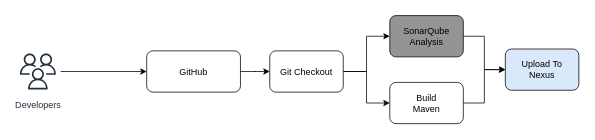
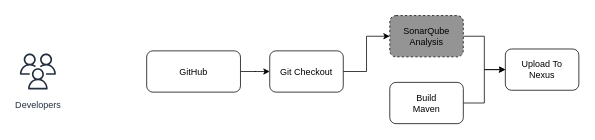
  <mxCell id="0" />
  <mxCell id="1" parent="0" />
  <mxCell id="2" style="edgeStyle=orthogonalEdgeStyle;rounded=0;orthogonalLoop=1;jettySize=auto;html=1;entryX=0;entryY=0.5;entryDx=0;entryDy=0;" edge="1" parent="1" source="3" target="8"><mxGeometry relative="1" as="geometry" /></mxCell>
  <mxCell id="3" value="GitHub" style="rounded=1;whiteSpace=wrap;html=1;" vertex="1" parent="1"><mxGeometry x="195" y="67" width="125" height="55" as="geometry" /></mxCell>
- <mxCell id="4" style="edgeStyle=orthogonalEdgeStyle;rounded=0;orthogonalLoop=1;jettySize=auto;html=1;" edge="1" parent="1" source="5" target="3"><mxGeometry relative="1" as="geometry" /></mxCell>
  <mxCell id="5" value="Developers" style="sketch=0;outlineConnect=0;fontColor=#232F3E;gradientColor=none;strokeColor=#232F3E;fillColor=#ffffff;dashed=0;verticalLabelPosition=bottom;verticalAlign=top;align=center;html=1;fontSize=12;fontStyle=0;aspect=fixed;shape=mxgraph.aws4.resourceIcon;resIcon=mxgraph.aws4.users;" vertex="1" parent="1"><mxGeometry x="20" y="64.5" width="60" height="60" as="geometry" /></mxCell>
- <mxCell id="6" style="edgeStyle=orthogonalEdgeStyle;rounded=0;orthogonalLoop=1;jettySize=auto;html=1;" edge="1" parent="1" source="8" target="10"><mxGeometry relative="1" as="geometry" /></mxCell>
  <mxCell id="7" style="edgeStyle=orthogonalEdgeStyle;rounded=0;orthogonalLoop=1;jettySize=auto;html=1;" edge="1" parent="1" source="8" target="12"><mxGeometry relative="1" as="geometry" /></mxCell>
  <mxCell id="8" value="Git Checkout" style="rounded=1;whiteSpace=wrap;html=1;" vertex="1" parent="1"><mxGeometry x="359" y="67" width="98" height="55" as="geometry" /></mxCell>
  <mxCell id="9" style="edgeStyle=orthogonalEdgeStyle;rounded=0;orthogonalLoop=1;jettySize=auto;html=1;entryX=0;entryY=0.5;entryDx=0;entryDy=0;" edge="1" parent="1" source="10" target="13"><mxGeometry relative="1" as="geometry" /></mxCell>
  <mxCell id="10" value="Build&lt;br&gt;Maven" style="rounded=1;whiteSpace=wrap;html=1;" vertex="1" parent="1"><mxGeometry x="519" y="109" width="98" height="55" as="geometry" /></mxCell>
  <mxCell id="11" style="edgeStyle=orthogonalEdgeStyle;rounded=0;orthogonalLoop=1;jettySize=auto;html=1;entryX=0;entryY=0.5;entryDx=0;entryDy=0;" edge="1" parent="1" source="12" target="13"><mxGeometry relative="1" as="geometry" /></mxCell>
- <mxCell id="12" value="SonarQube&lt;br&gt;Analysis" style="rounded=1;whiteSpace=wrap;html=1;fillColor=#949494;" vertex="1" parent="1"><mxGeometry x="519" y="20" width="98" height="55" as="geometry" /></mxCell>
- <mxCell id="13" value="Upload To&lt;br&gt;Nexus" style="rounded=1;whiteSpace=wrap;html=1;fillColor=#dae8fc;" vertex="1" parent="1"><mxGeometry x="673" y="64.5" width="98" height="55" as="geometry" /></mxCell>
+ <mxCell id="12" value="SonarQube&lt;br&gt;Analysis" style="rounded=1;whiteSpace=wrap;html=1;fillColor=#949494;dashed=1;" vertex="1" parent="1"><mxGeometry x="519" y="20" width="98" height="55" as="geometry" /></mxCell>
+ <mxCell id="13" value="Upload To&lt;br&gt;Nexus" style="rounded=1;whiteSpace=wrap;html=1;" vertex="1" parent="1"><mxGeometry x="673" y="64.5" width="98" height="55" as="geometry" /></mxCell>
